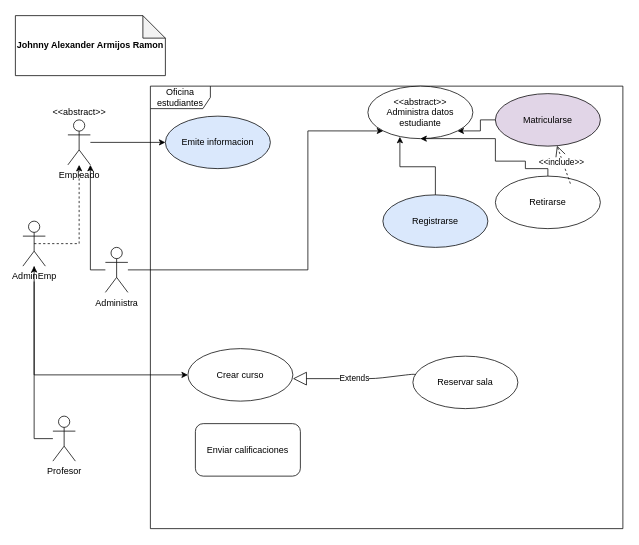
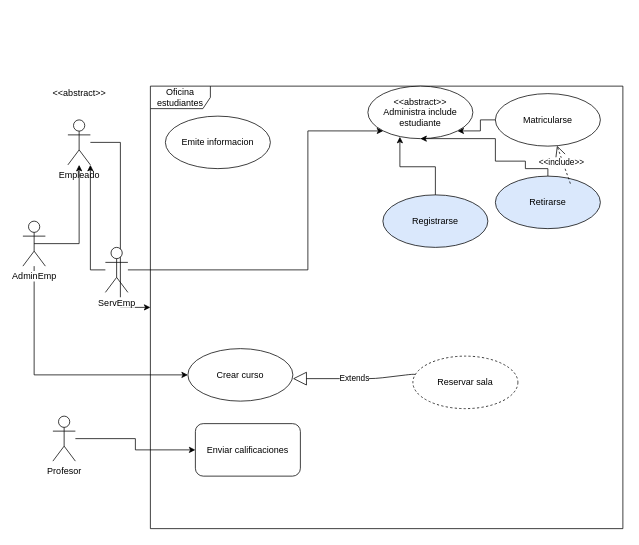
  <mxCell id="0" />
  <mxCell id="1" parent="0" />
  <mxCell id="2" value="&lt;span style=&quot;text-align: justify;&quot;&gt;Oficina estudiantes&lt;/span&gt;" style="shape=umlFrame;whiteSpace=wrap;html=1;width=80;height=30;" parent="1" vertex="1"><mxGeometry x="200" y="114" width="630" height="590" as="geometry" /></mxCell>
- <mxCell id="3" style="edgeStyle=orthogonalEdgeStyle;rounded=0;orthogonalLoop=1;jettySize=auto;html=1;" parent="1" source="4" target="22" edge="1"><mxGeometry relative="1" as="geometry" /></mxCell>
+ <mxCell id="3" style="edgeStyle=orthogonalEdgeStyle;rounded=0;orthogonalLoop=1;jettySize=auto;html=1;" parent="1" source="4" target="2" edge="1"><mxGeometry relative="1" as="geometry" /></mxCell>
  <mxCell id="4" value="Empleado" style="shape=umlActor;verticalLabelPosition=bottom;labelBackgroundColor=#ffffff;verticalAlign=top;html=1;outlineConnect=0;" parent="1" vertex="1"><mxGeometry x="90" y="159" width="30" height="60" as="geometry" /></mxCell>
- <mxCell id="5" style="edgeStyle=orthogonalEdgeStyle;rounded=0;orthogonalLoop=1;jettySize=auto;html=1;exitX=0.5;exitY=0.5;exitDx=0;exitDy=0;exitPerimeter=0;dashed=1;" parent="1" source="7" target="4" edge="1"><mxGeometry relative="1" as="geometry" /></mxCell>
+ <mxCell id="5" style="edgeStyle=orthogonalEdgeStyle;rounded=0;orthogonalLoop=1;jettySize=auto;html=1;exitX=0.5;exitY=0.5;exitDx=0;exitDy=0;exitPerimeter=0;" parent="1" source="7" target="4" edge="1"><mxGeometry relative="1" as="geometry" /></mxCell>
  <mxCell id="6" style="edgeStyle=orthogonalEdgeStyle;rounded=0;orthogonalLoop=1;jettySize=auto;html=1;" parent="1" source="7" target="16" edge="1"><mxGeometry relative="1" as="geometry"><Array as="points"><mxPoint x="45" y="499" /></Array></mxGeometry></mxCell>
  <mxCell id="7" value="AdminEmp" style="shape=umlActor;verticalLabelPosition=bottom;labelBackgroundColor=#ffffff;verticalAlign=top;html=1;outlineConnect=0;" parent="1" vertex="1"><mxGeometry x="30" y="294" width="30" height="60" as="geometry" /></mxCell>
- <mxCell id="8" style="edgeStyle=orthogonalEdgeStyle;rounded=0;orthogonalLoop=1;jettySize=auto;html=1;" parent="1" source="9" target="7" edge="1"><mxGeometry relative="1" as="geometry" /></mxCell>
+ <mxCell id="8" style="edgeStyle=orthogonalEdgeStyle;rounded=0;orthogonalLoop=1;jettySize=auto;html=1;entryX=0;entryY=0.5;entryDx=0;entryDy=0;" parent="1" source="9" target="24" edge="1"><mxGeometry relative="1" as="geometry" /></mxCell>
  <mxCell id="9" value="Profesor" style="shape=umlActor;verticalLabelPosition=bottom;labelBackgroundColor=#ffffff;verticalAlign=top;html=1;outlineConnect=0;" parent="1" vertex="1"><mxGeometry x="70" y="554" width="30" height="60" as="geometry" /></mxCell>
  <mxCell id="10" style="edgeStyle=orthogonalEdgeStyle;rounded=0;orthogonalLoop=1;jettySize=auto;html=1;entryX=1;entryY=1;entryDx=0;entryDy=0;entryPerimeter=0;" parent="1" source="12" target="4" edge="1"><mxGeometry relative="1" as="geometry" /></mxCell>
  <mxCell id="11" style="edgeStyle=orthogonalEdgeStyle;rounded=0;orthogonalLoop=1;jettySize=auto;html=1;entryX=0;entryY=1;entryDx=0;entryDy=0;" parent="1" source="12" target="17" edge="1"><mxGeometry relative="1" as="geometry"><Array as="points"><mxPoint x="410" y="359" /><mxPoint x="410" y="173" /></Array></mxGeometry></mxCell>
- <mxCell id="12" value="Administra" style="shape=umlActor;verticalLabelPosition=bottom;labelBackgroundColor=#ffffff;verticalAlign=top;html=1;outlineConnect=0;" parent="1" vertex="1"><mxGeometry x="140" y="329" width="30" height="60" as="geometry" /></mxCell>
- <mxCell id="13" value="&amp;lt;&amp;lt;abstract&amp;gt;&amp;gt;" style="text;html=1;align=center;verticalAlign=middle;resizable=0;points=[];autosize=1;" parent="1" vertex="1"><mxGeometry x="60" y="139" width="90" height="20" as="geometry" /></mxCell>
+ <mxCell id="12" value="ServEmp" style="shape=umlActor;verticalLabelPosition=bottom;labelBackgroundColor=#ffffff;verticalAlign=top;html=1;outlineConnect=0;" parent="1" vertex="1"><mxGeometry x="140" y="329" width="30" height="60" as="geometry" /></mxCell>
+ <mxCell id="13" value="&amp;lt;&amp;lt;abstract&amp;gt;&amp;gt;" style="text;html=1;align=center;verticalAlign=middle;resizable=0;points=[];autosize=1;" parent="1" vertex="1"><mxGeometry x="60" y="114" width="90" height="20" as="geometry" /></mxCell>
  <mxCell id="14" style="edgeStyle=orthogonalEdgeStyle;rounded=0;orthogonalLoop=1;jettySize=auto;html=1;entryX=1;entryY=1;entryDx=0;entryDy=0;" parent="1" source="15" target="17" edge="1"><mxGeometry relative="1" as="geometry" /></mxCell>
- <mxCell id="15" value="Matricularse" style="ellipse;whiteSpace=wrap;html=1;fillColor=#e1d5e7;" parent="1" vertex="1"><mxGeometry x="660" y="124" width="140" height="70" as="geometry" /></mxCell>
+ <mxCell id="15" value="Matricularse" style="ellipse;whiteSpace=wrap;html=1;" parent="1" vertex="1"><mxGeometry x="660" y="124" width="140" height="70" as="geometry" /></mxCell>
  <mxCell id="16" value="Crear curso&lt;span style=&quot;font-family: monospace ; font-size: 0px&quot;&gt;%3CmxGraphModel%3E%3Croot%3E%3CmxCell%20id%3D%220%22%2F%3E%3CmxCell%20id%3D%221%22%20parent%3D%220%22%2F%3E%3CmxCell%20id%3D%222%22%20value%3D%22Use%20Case%22%20style%3D%22ellipse%3BwhiteSpace%3Dwrap%3Bhtml%3D1%3B%22%20vertex%3D%221%22%20parent%3D%221%22%3E%3CmxGeometry%20x%3D%22230%22%20y%3D%22200%22%20width%3D%22140%22%20height%3D%2270%22%20as%3D%22geometry%22%2F%3E%3C%2FmxCell%3E%3C%2Froot%3E%3C%2FmxGraphModel%3E&lt;/span&gt;" style="ellipse;whiteSpace=wrap;html=1;" parent="1" vertex="1"><mxGeometry x="250" y="464" width="140" height="70" as="geometry" /></mxCell>
- <mxCell id="17" value="&amp;lt;&amp;lt;abstract&amp;gt;&amp;gt;&lt;br&gt;Administra datos estudiante" style="ellipse;whiteSpace=wrap;html=1;" parent="1" vertex="1"><mxGeometry x="490" y="114" width="140" height="70" as="geometry" /></mxCell>
+ <mxCell id="17" value="&amp;lt;&amp;lt;abstract&amp;gt;&amp;gt;&lt;br&gt;Administra include estudiante" style="ellipse;whiteSpace=wrap;html=1;" parent="1" vertex="1"><mxGeometry x="490" y="114" width="140" height="70" as="geometry" /></mxCell>
  <mxCell id="18" style="edgeStyle=orthogonalEdgeStyle;rounded=0;orthogonalLoop=1;jettySize=auto;html=1;entryX=0.305;entryY=0.965;entryDx=0;entryDy=0;entryPerimeter=0;" parent="1" source="19" target="17" edge="1"><mxGeometry relative="1" as="geometry" /></mxCell>
  <mxCell id="19" value="Registrarse" style="ellipse;whiteSpace=wrap;html=1;fillColor=#dae8fc;" parent="1" vertex="1"><mxGeometry x="510" y="259" width="140" height="70" as="geometry" /></mxCell>
  <mxCell id="20" style="edgeStyle=orthogonalEdgeStyle;rounded=0;orthogonalLoop=1;jettySize=auto;html=1;entryX=0.5;entryY=1;entryDx=0;entryDy=0;" parent="1" source="21" target="17" edge="1"><mxGeometry relative="1" as="geometry"><Array as="points"><mxPoint x="730" y="224" /><mxPoint x="700" y="224" /><mxPoint x="700" y="214" /><mxPoint x="660" y="214" /><mxPoint x="660" y="184" /></Array></mxGeometry></mxCell>
- <mxCell id="21" value="Retirarse" style="ellipse;whiteSpace=wrap;html=1;" parent="1" vertex="1"><mxGeometry x="660" y="234" width="140" height="70" as="geometry" /></mxCell>
- <mxCell id="22" value="Emite informacion" style="ellipse;whiteSpace=wrap;html=1;fillColor=#dae8fc;" parent="1" vertex="1"><mxGeometry x="220" y="154" width="140" height="70" as="geometry" /></mxCell>
- <mxCell id="23" value="Reservar sala" style="ellipse;whiteSpace=wrap;html=1;" parent="1" vertex="1"><mxGeometry x="550" y="474" width="140" height="70" as="geometry" /></mxCell>
+ <mxCell id="21" value="Retirarse" style="ellipse;whiteSpace=wrap;html=1;fillColor=#dae8fc;" parent="1" vertex="1"><mxGeometry x="660" y="234" width="140" height="70" as="geometry" /></mxCell>
+ <mxCell id="22" value="Emite informacion" style="ellipse;whiteSpace=wrap;html=1;" parent="1" vertex="1"><mxGeometry x="220" y="154" width="140" height="70" as="geometry" /></mxCell>
+ <mxCell id="23" value="Reservar sala" style="ellipse;whiteSpace=wrap;html=1;dashed=1;" parent="1" vertex="1"><mxGeometry x="550" y="474" width="140" height="70" as="geometry" /></mxCell>
  <mxCell id="24" value="Enviar calificaciones" style="whiteSpace=wrap;html=1;rounded=1;" parent="1" vertex="1"><mxGeometry x="260" y="564" width="140" height="70" as="geometry" /></mxCell>
  <mxCell id="25" value="&amp;lt;&amp;lt;include&amp;gt;&amp;gt;" style="endArrow=open;endSize=12;dashed=1;html=1;" parent="1" target="15" edge="1"><mxGeometry x="0.12" y="2" width="160" relative="1" as="geometry"><mxPoint x="760" y="244" as="sourcePoint" /><mxPoint x="760" y="264" as="targetPoint" /><mxPoint as="offset" /></mxGeometry></mxCell>
  <mxCell id="26" value="Extends" style="endArrow=block;endSize=16;endFill=0;html=1;" parent="1" source="23" edge="1"><mxGeometry width="160" relative="1" as="geometry"><mxPoint x="390" y="498.29" as="sourcePoint" /><mxPoint x="390" y="504" as="targetPoint" /><Array as="points"><mxPoint x="550" y="498" /><mxPoint x="500" y="504" /></Array></mxGeometry></mxCell>
- <mxCell id="27" value="&lt;b&gt;Johnny Alexander Armijos Ramon&lt;/b&gt;" style="shape=note;whiteSpace=wrap;html=1;backgroundOutline=1;darkOpacity=0.05;" parent="1" vertex="1"><mxGeometry x="20" y="20" width="200" height="80" as="geometry" /></mxCell>
